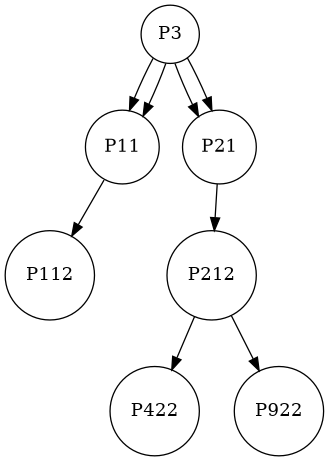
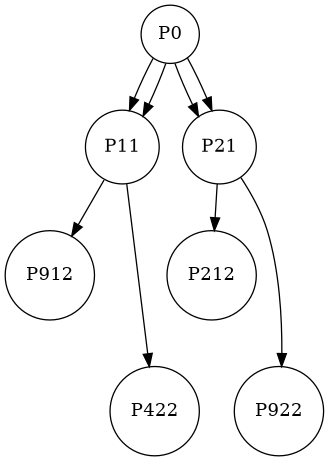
  digraph {
    rankdir=TB
    node [shape=circle]
-   P0 [label=P3]
+   P0
    P11
    P21
-   P112
+   P112 [label=P912]
    n5 [label=P422]
    P212
    n7 [label=P922]
    P0 -> P11
    P0 -> P11
    P0 -> P21
    P0 -> P21
    P11 -> P112
-   P212 -> n5
+   P11 -> n5
    P21 -> P212
-   P212 -> n7
+   P21 -> n7
  }
